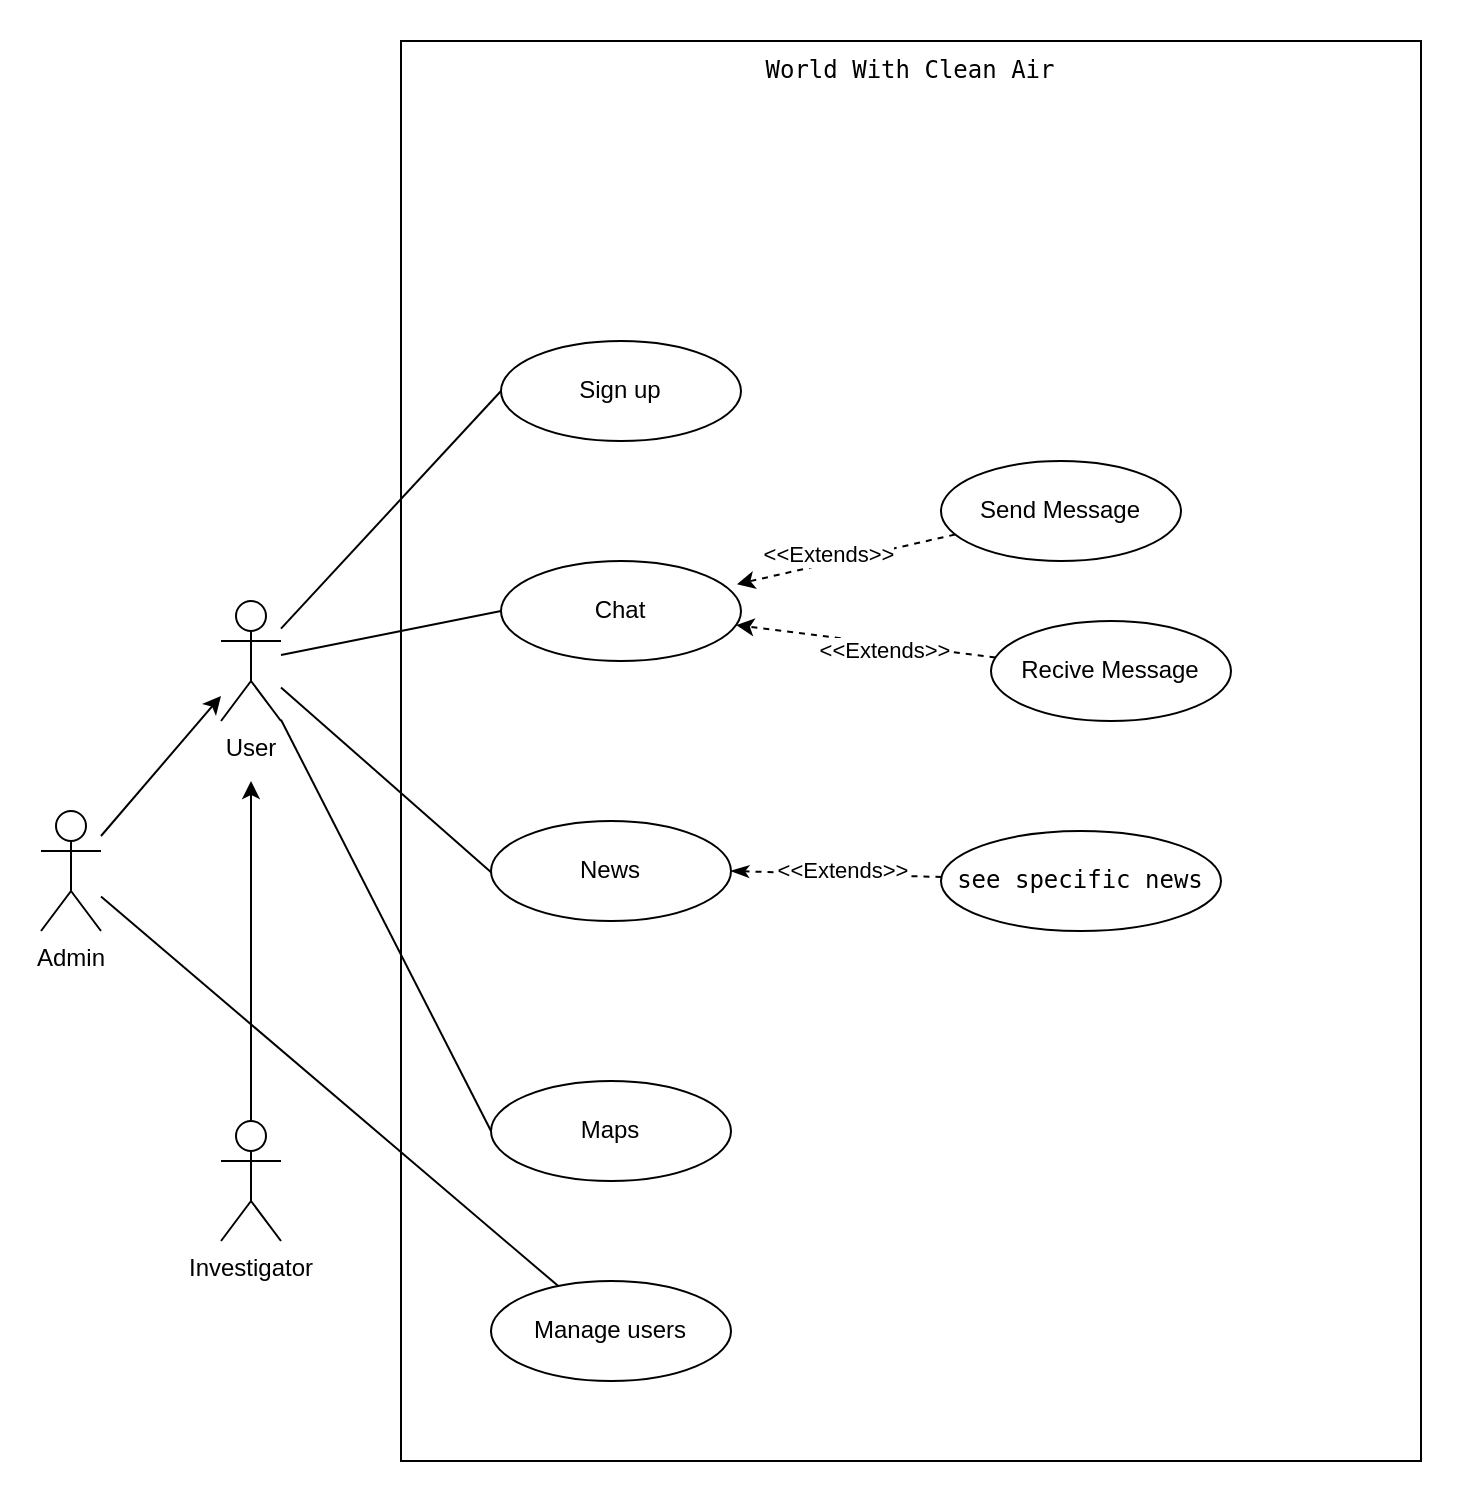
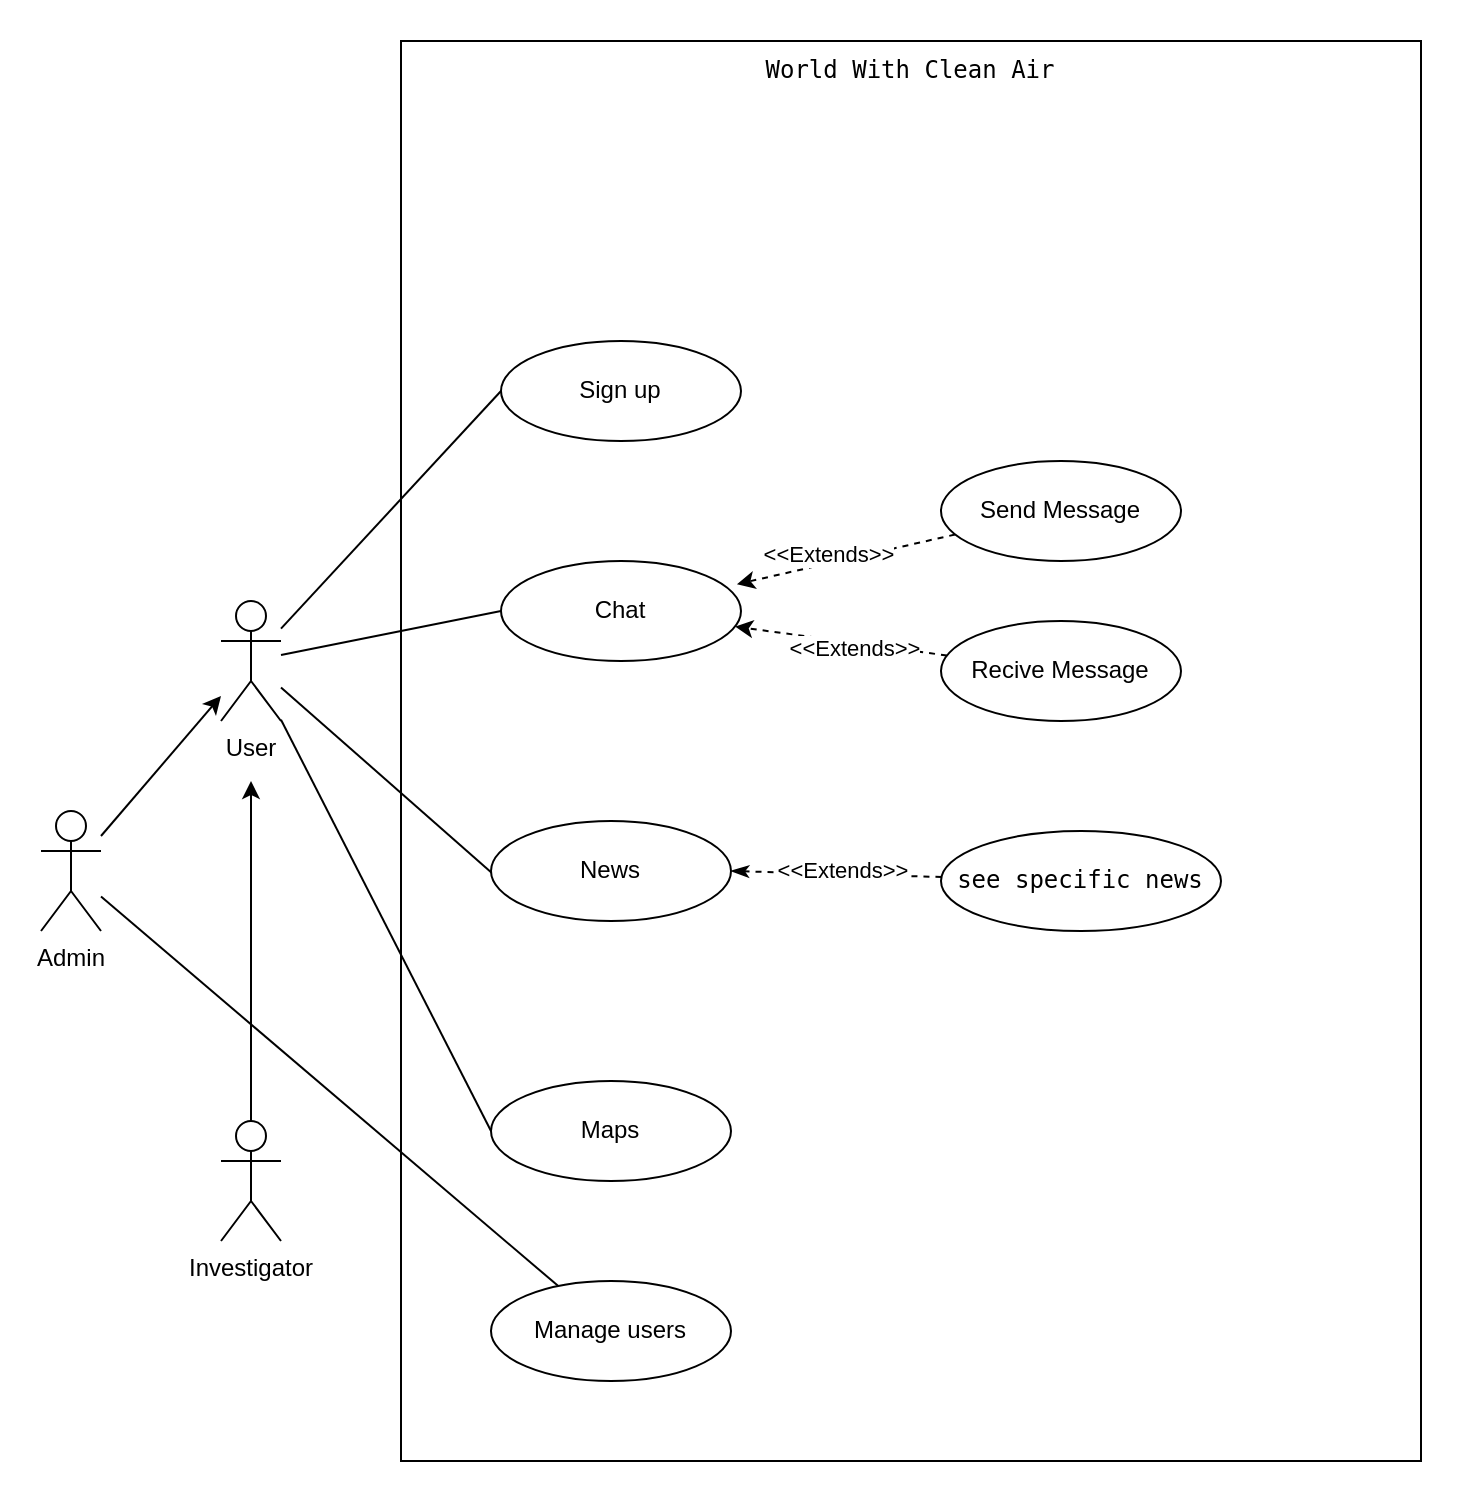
  <mxCell id="0" />
  <mxCell id="1" parent="0" />
  <mxCell id="2" value="" style="rounded=0;whiteSpace=wrap;html=1;fillColor=default;" parent="1" vertex="1"><mxGeometry x="200" y="20" width="510" height="710" as="geometry" /></mxCell>
  <mxCell id="3" style="edgeStyle=none;html=1;" edge="1" parent="1" source="5" target="10"><mxGeometry relative="1" as="geometry" /></mxCell>
  <mxCell id="4" style="edgeStyle=none;html=1;endArrow=none;endFill=0;" edge="1" parent="1" source="5" target="35"><mxGeometry relative="1" as="geometry" /></mxCell>
  <mxCell id="5" value="Admin" style="shape=umlActor;verticalLabelPosition=bottom;verticalAlign=top;html=1;outlineConnect=0;" parent="1" vertex="1"><mxGeometry x="20" y="405" width="30" height="60" as="geometry" /></mxCell>
  <mxCell id="6" style="edgeStyle=none;html=1;entryX=0;entryY=0.5;entryDx=0;entryDy=0;endArrow=none;endFill=0;" edge="1" parent="1" source="10" target="30"><mxGeometry relative="1" as="geometry" /></mxCell>
  <mxCell id="7" style="edgeStyle=none;html=1;endArrow=none;endFill=0;" edge="1" parent="1" source="10"><mxGeometry relative="1" as="geometry"><mxPoint x="250" y="440" as="targetPoint" /></mxGeometry></mxCell>
  <mxCell id="8" style="edgeStyle=none;html=1;entryX=0;entryY=0.5;entryDx=0;entryDy=0;endArrow=none;endFill=0;" edge="1" parent="1" source="10" target="31"><mxGeometry relative="1" as="geometry" /></mxCell>
  <mxCell id="9" style="edgeStyle=none;html=1;entryX=0;entryY=0.5;entryDx=0;entryDy=0;endArrow=none;endFill=0;" edge="1" parent="1" source="10" target="23"><mxGeometry relative="1" as="geometry" /></mxCell>
  <mxCell id="10" value="User" style="shape=umlActor;verticalLabelPosition=bottom;verticalAlign=top;html=1;outlineConnect=0;" parent="1" vertex="1"><mxGeometry x="110" y="300" width="30" height="60" as="geometry" /></mxCell>
  <mxCell id="11" style="edgeStyle=none;html=1;" edge="1" parent="1" source="12"><mxGeometry relative="1" as="geometry"><mxPoint x="125" y="390" as="targetPoint" /></mxGeometry></mxCell>
  <mxCell id="12" value="Investigator" style="shape=umlActor;verticalLabelPosition=bottom;verticalAlign=top;html=1;outlineConnect=0;" parent="1" vertex="1"><mxGeometry x="110" y="560" width="30" height="60" as="geometry" /></mxCell>
  <mxCell id="13" value="&lt;pre class=&quot;tw-data-text tw-text-large tw-ta&quot; id=&quot;tw-target-text&quot; style=&quot;text-align: left&quot; dir=&quot;ltr&quot;&gt;World With Clean Air&lt;/pre&gt;" style="text;html=1;strokeColor=none;fillColor=none;align=center;verticalAlign=middle;whiteSpace=wrap;rounded=0;" parent="1" vertex="1"><mxGeometry x="365" y="20" width="180" height="30" as="geometry" /></mxCell>
  <mxCell id="14" style="edgeStyle=none;html=1;entryX=0;entryY=0.5;entryDx=0;entryDy=0;dashed=1;endArrow=classic;endFill=1;" parent="1" edge="1"><mxGeometry relative="1" as="geometry"><mxPoint x="490" y="560" as="targetPoint" /></mxGeometry></mxCell>
  <mxCell id="15" value="&amp;lt;&amp;lt;Include&amp;gt;&amp;gt;" style="edgeLabel;html=1;align=center;verticalAlign=middle;resizable=0;points=[];" parent="14" vertex="1" connectable="0"><mxGeometry x="0.327" relative="1" as="geometry"><mxPoint x="-8" as="offset" /></mxGeometry></mxCell>
  <mxCell id="16" style="edgeStyle=none;html=1;entryX=0.033;entryY=0.65;entryDx=0;entryDy=0;entryPerimeter=0;dashed=1;endArrow=classic;endFill=1;" parent="1" edge="1"><mxGeometry relative="1" as="geometry"><Array as="points" /><mxPoint x="476.6" y="493.5" as="targetPoint" /></mxGeometry></mxCell>
  <mxCell id="17" value="&amp;lt;&amp;lt;Include&amp;gt;&amp;gt;" style="edgeLabel;html=1;align=center;verticalAlign=middle;resizable=0;points=[];" parent="16" vertex="1" connectable="0"><mxGeometry x="0.358" y="2" relative="1" as="geometry"><mxPoint x="26" y="14" as="offset" /></mxGeometry></mxCell>
  <mxCell id="18" style="edgeStyle=none;html=1;dashed=1;endArrow=classic;endFill=1;" parent="1" edge="1"><mxGeometry relative="1" as="geometry"><Array as="points"><mxPoint x="280" y="400" /></Array><mxPoint x="295.706" y="455.156" as="targetPoint" /></mxGeometry></mxCell>
  <mxCell id="19" style="edgeStyle=none;html=1;entryX=1;entryY=0.5;entryDx=0;entryDy=0;endArrow=classic;endFill=1;dashed=1;" parent="1" edge="1"><mxGeometry relative="1" as="geometry"><mxPoint x="380" y="665" as="targetPoint" /></mxGeometry></mxCell>
  <mxCell id="20" style="edgeStyle=none;html=1;dashed=1;endArrow=classic;endFill=1;" parent="1" edge="1"><mxGeometry relative="1" as="geometry"><mxPoint x="311.747" y="328.98" as="targetPoint" /></mxGeometry></mxCell>
  <mxCell id="21" value="&amp;lt;&amp;lt;Include&amp;gt;&amp;gt;" style="edgeLabel;html=1;align=center;verticalAlign=middle;resizable=0;points=[];" parent="20" vertex="1" connectable="0"><mxGeometry x="-0.332" relative="1" as="geometry"><mxPoint as="offset" /></mxGeometry></mxCell>
  <mxCell id="22" value="News" style="ellipse;whiteSpace=wrap;html=1;fillColor=default;" parent="1" vertex="1"><mxGeometry x="245" y="410" width="120" height="50" as="geometry" /></mxCell>
  <mxCell id="23" value="Maps" style="ellipse;whiteSpace=wrap;html=1;fillColor=default;" parent="1" vertex="1"><mxGeometry x="245" y="540" width="120" height="50" as="geometry" /></mxCell>
  <mxCell id="24" style="edgeStyle=none;html=1;entryX=0.983;entryY=0.232;entryDx=0;entryDy=0;entryPerimeter=0;dashed=1;" edge="1" parent="1" source="26" target="30"><mxGeometry relative="1" as="geometry" /></mxCell>
  <mxCell id="25" value="&amp;lt;&amp;lt;Extends&amp;gt;&amp;gt;" style="edgeLabel;html=1;align=center;verticalAlign=middle;resizable=0;points=[];" vertex="1" connectable="0" parent="24"><mxGeometry x="0.337" y="2" relative="1" as="geometry"><mxPoint x="9" y="-9" as="offset" /></mxGeometry></mxCell>
  <mxCell id="26" value="Send Message" style="ellipse;whiteSpace=wrap;html=1;fillColor=default;" parent="1" vertex="1"><mxGeometry x="470" y="230" width="120" height="50" as="geometry" /></mxCell>
  <mxCell id="27" style="edgeStyle=none;html=1;dashed=1;" edge="1" parent="1" source="29" target="30"><mxGeometry relative="1" as="geometry" /></mxCell>
  <mxCell id="28" value="&amp;lt;&amp;lt;Extends&amp;gt;&amp;gt;" style="edgeLabel;html=1;align=center;verticalAlign=middle;resizable=0;points=[];" vertex="1" connectable="0" parent="27"><mxGeometry x="-0.143" y="3" relative="1" as="geometry"><mxPoint as="offset" /></mxGeometry></mxCell>
- <mxCell id="29" value="Recive Message" style="ellipse;whiteSpace=wrap;html=1;fillColor=default;" parent="1" vertex="1"><mxGeometry x="495" y="310" width="120" height="50" as="geometry" /></mxCell>
+ <mxCell id="29" value="Recive Message" style="ellipse;whiteSpace=wrap;html=1;fillColor=default;" parent="1" vertex="1"><mxGeometry x="470" y="310" width="120" height="50" as="geometry" /></mxCell>
  <mxCell id="30" value="Chat" style="ellipse;whiteSpace=wrap;html=1;fillColor=default;" parent="1" vertex="1"><mxGeometry x="250" y="280" width="120" height="50" as="geometry" /></mxCell>
  <mxCell id="31" value="Sign up" style="ellipse;whiteSpace=wrap;html=1;fillColor=default;" parent="1" vertex="1"><mxGeometry x="250" y="170" width="120" height="50" as="geometry" /></mxCell>
  <mxCell id="32" style="edgeStyle=none;html=1;entryX=1;entryY=0.5;entryDx=0;entryDy=0;dashed=1;endArrow=classicThin;endFill=1;" edge="1" parent="1" source="34" target="22"><mxGeometry relative="1" as="geometry" /></mxCell>
  <mxCell id="33" value="&amp;lt;&amp;lt;Extends&amp;gt;&amp;gt;" style="edgeLabel;html=1;align=center;verticalAlign=middle;resizable=0;points=[];" vertex="1" connectable="0" parent="32"><mxGeometry x="-0.261" y="-2" relative="1" as="geometry"><mxPoint x="-11" as="offset" /></mxGeometry></mxCell>
  <mxCell id="34" value="&lt;pre class=&quot;tw-data-text tw-text-large tw-ta&quot; id=&quot;tw-target-text&quot; style=&quot;text-align: left&quot; dir=&quot;ltr&quot;&gt;&lt;pre class=&quot;tw-data-text tw-text-large tw-ta&quot; id=&quot;tw-target-text&quot; dir=&quot;ltr&quot;&gt;&lt;span class=&quot;Y2IQFc&quot; lang=&quot;en&quot;&gt;see specific news&lt;/span&gt;&lt;/pre&gt;&lt;/pre&gt;" style="ellipse;whiteSpace=wrap;html=1;fillColor=default;" vertex="1" parent="1"><mxGeometry x="470" y="415" width="140" height="50" as="geometry" /></mxCell>
  <mxCell id="35" value="Manage users" style="ellipse;whiteSpace=wrap;html=1;fillColor=default;" vertex="1" parent="1"><mxGeometry x="245" y="640" width="120" height="50" as="geometry" /></mxCell>
